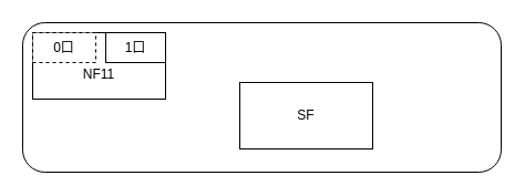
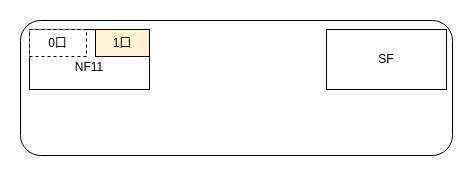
  <mxCell id="0" />
  <mxCell id="1" parent="0" />
  <mxCell id="2" value="" style="rounded=1;whiteSpace=wrap;html=1;" vertex="1" parent="1"><mxGeometry x="20" y="20" width="432" height="135" as="geometry" /></mxCell>
  <mxCell id="3" value="&lt;div&gt;&lt;br&gt;&lt;/div&gt;NF11" style="rounded=0;whiteSpace=wrap;html=1;" vertex="1" parent="1"><mxGeometry x="29" y="29" width="120" height="60" as="geometry" /></mxCell>
- <mxCell id="4" value="SF" style="rounded=0;whiteSpace=wrap;html=1;" vertex="1" parent="1"><mxGeometry x="216" y="74" width="120" height="60" as="geometry" /></mxCell>
+ <mxCell id="4" value="SF" style="rounded=0;whiteSpace=wrap;html=1;" vertex="1" parent="1"><mxGeometry x="326" y="29" width="120" height="60" as="geometry" /></mxCell>
  <mxCell id="5" value="0口" style="rounded=0;whiteSpace=wrap;html=1;dashed=1;" vertex="1" parent="1"><mxGeometry x="29" y="29" width="57" height="27" as="geometry" /></mxCell>
- <mxCell id="6" value="1口" style="rounded=0;whiteSpace=wrap;html=1;" vertex="1" parent="1"><mxGeometry x="95" y="29" width="54" height="27" as="geometry" /></mxCell>
+ <mxCell id="6" value="1口" style="rounded=0;whiteSpace=wrap;html=1;fillColor=#fff2cc;" vertex="1" parent="1"><mxGeometry x="95" y="29" width="54" height="27" as="geometry" /></mxCell>
